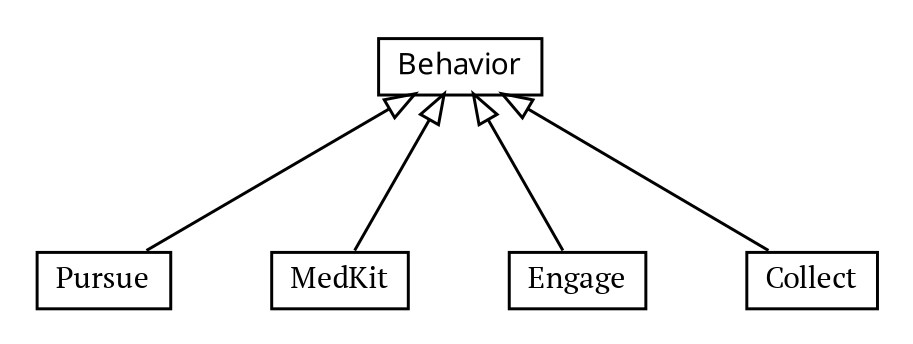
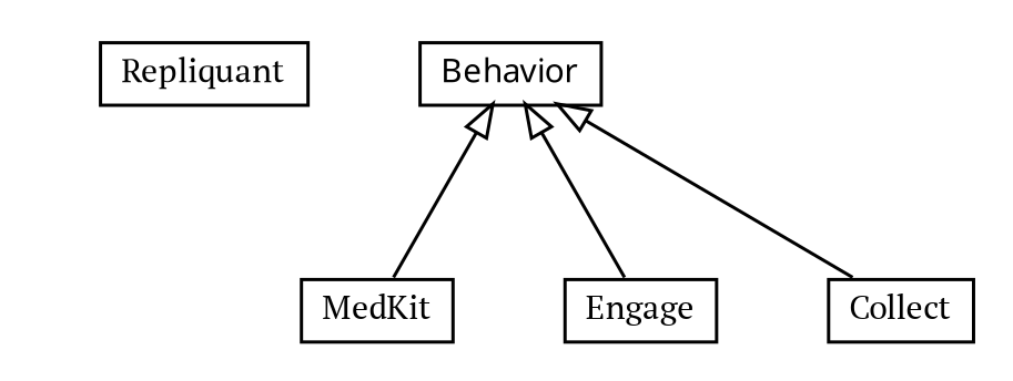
  digraph {
    fontname="PT Serif"
    nodesep=0.25
    ranksep=0.5
    node [fontcolor=black fontname="PT Serif" fontsize=10.0 shape=plaintext]
    edge [arrowtail=empty dir=back fontname="PT Serif" fontsize=10 headport=p labelfontname=arial labelfontsize=10 tailport=p]
-   n2 [label=<<table title="com.mycompany.test1.Pursue" border="0" cellborder="1" cellspacing="0" cellpadding="2" port="p" href="./Pursue.html"> 		<tr><td><table border="0" cellspacing="0" cellpadding="1"> <tr><td align="center" balign="center"> Pursue </td></tr> 		</table></td></tr> 		</table>>]
+   n1 [label=<<table title="com.mycompany.test1.Repliquant" border="0" cellborder="1" cellspacing="0" cellpadding="2" port="p" href="./Repliquant.html"> 		<tr><td><table border="0" cellspacing="0" cellpadding="1"> <tr><td align="center" balign="center"> Repliquant </td></tr> 		</table></td></tr> 		</table>>]
    n3 [label=<<table title="com.mycompany.test1.MedKit" border="0" cellborder="1" cellspacing="0" cellpadding="2" port="p" href="./MedKit.html"> 		<tr><td><table border="0" cellspacing="0" cellpadding="1"> <tr><td align="center" balign="center"> MedKit </td></tr> 		</table></td></tr> 		</table>>]
    n4 [label=<<table title="com.mycompany.test1.Engage" border="0" cellborder="1" cellspacing="0" cellpadding="2" port="p" href="./Engage.html"> 		<tr><td><table border="0" cellspacing="0" cellpadding="1"> <tr><td align="center" balign="center"> Engage </td></tr> 		</table></td></tr> 		</table>>]
    n5 [label=<<table title="com.mycompany.test1.Collect" border="0" cellborder="1" cellspacing="0" cellpadding="2" port="p" href="./Collect.html"> 		<tr><td><table border="0" cellspacing="0" cellpadding="1"> <tr><td align="center" balign="center"> Collect </td></tr> 		</table></td></tr> 		</table>>]
    n6 [label=<<table title="com.mycompany.test1.Behavior" border="0" cellborder="1" cellspacing="0" cellpadding="2" port="p" href="./Behavior.html"> 		<tr><td><table border="0" cellspacing="0" cellpadding="1"> <tr><td align="center" balign="center"><font face="ariali"> Behavior </font></td></tr> 		</table></td></tr> 		</table>>]
-   n6 -> n2
    n6 -> n3
    n6 -> n4
    n6 -> n5
  }
